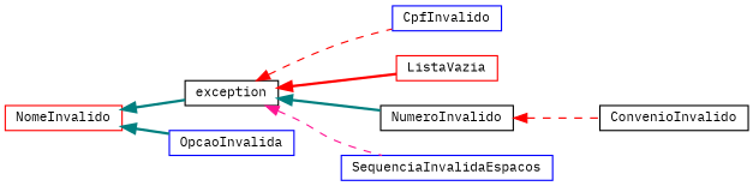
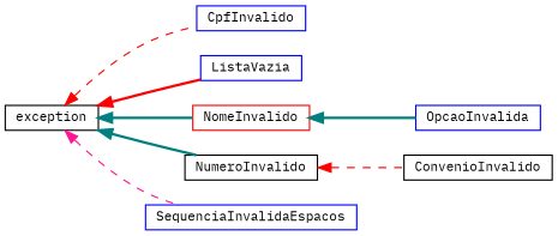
  digraph {
    fontname="IBM Plex Mono"
    rankdir=LR
    node [color=black fillcolor=white fontname="IBM Plex Mono" fontsize=10 shape=record style=filled]
    edge [color=red dir=back fontname="IBM Plex Mono" fontsize=10 labelfontname=Helvetica labelfontsize=10 style=bold]
    n1 [height=0.2 label=exception width=0.4]
    n2 [color=blue height=0.2 label=CpfInvalido width=0.4]
-   n3 [color=red height=0.2 label=ListaVazia width=0.4]
+   n3 [color=blue height=0.2 label=ListaVazia width=0.4]
    n4 [color=red height=0.2 label=NomeInvalido width=0.4]
    n5 [height=0.2 label=NumeroInvalido width=0.4]
    n6 [color=blue height=0.2 label=SequenciaInvalidaEspacos width=0.4]
    n7 [height=0.2 label=ConvenioInvalido width=0.4]
    n8 [color=blue height=0.2 label=OpcaoInvalida width=0.4]
    n1 -> n2 [style=dashed]
    n1 -> n3
-   n4 -> n1 [color=teal]
+   n1 -> n4 [color=teal]
    n1 -> n5 [color=teal]
    n1 -> n6 [color=deeppink style=dashed]
    n4 -> n8 [color=teal]
    n5 -> n7 [style=dashed]
  }
